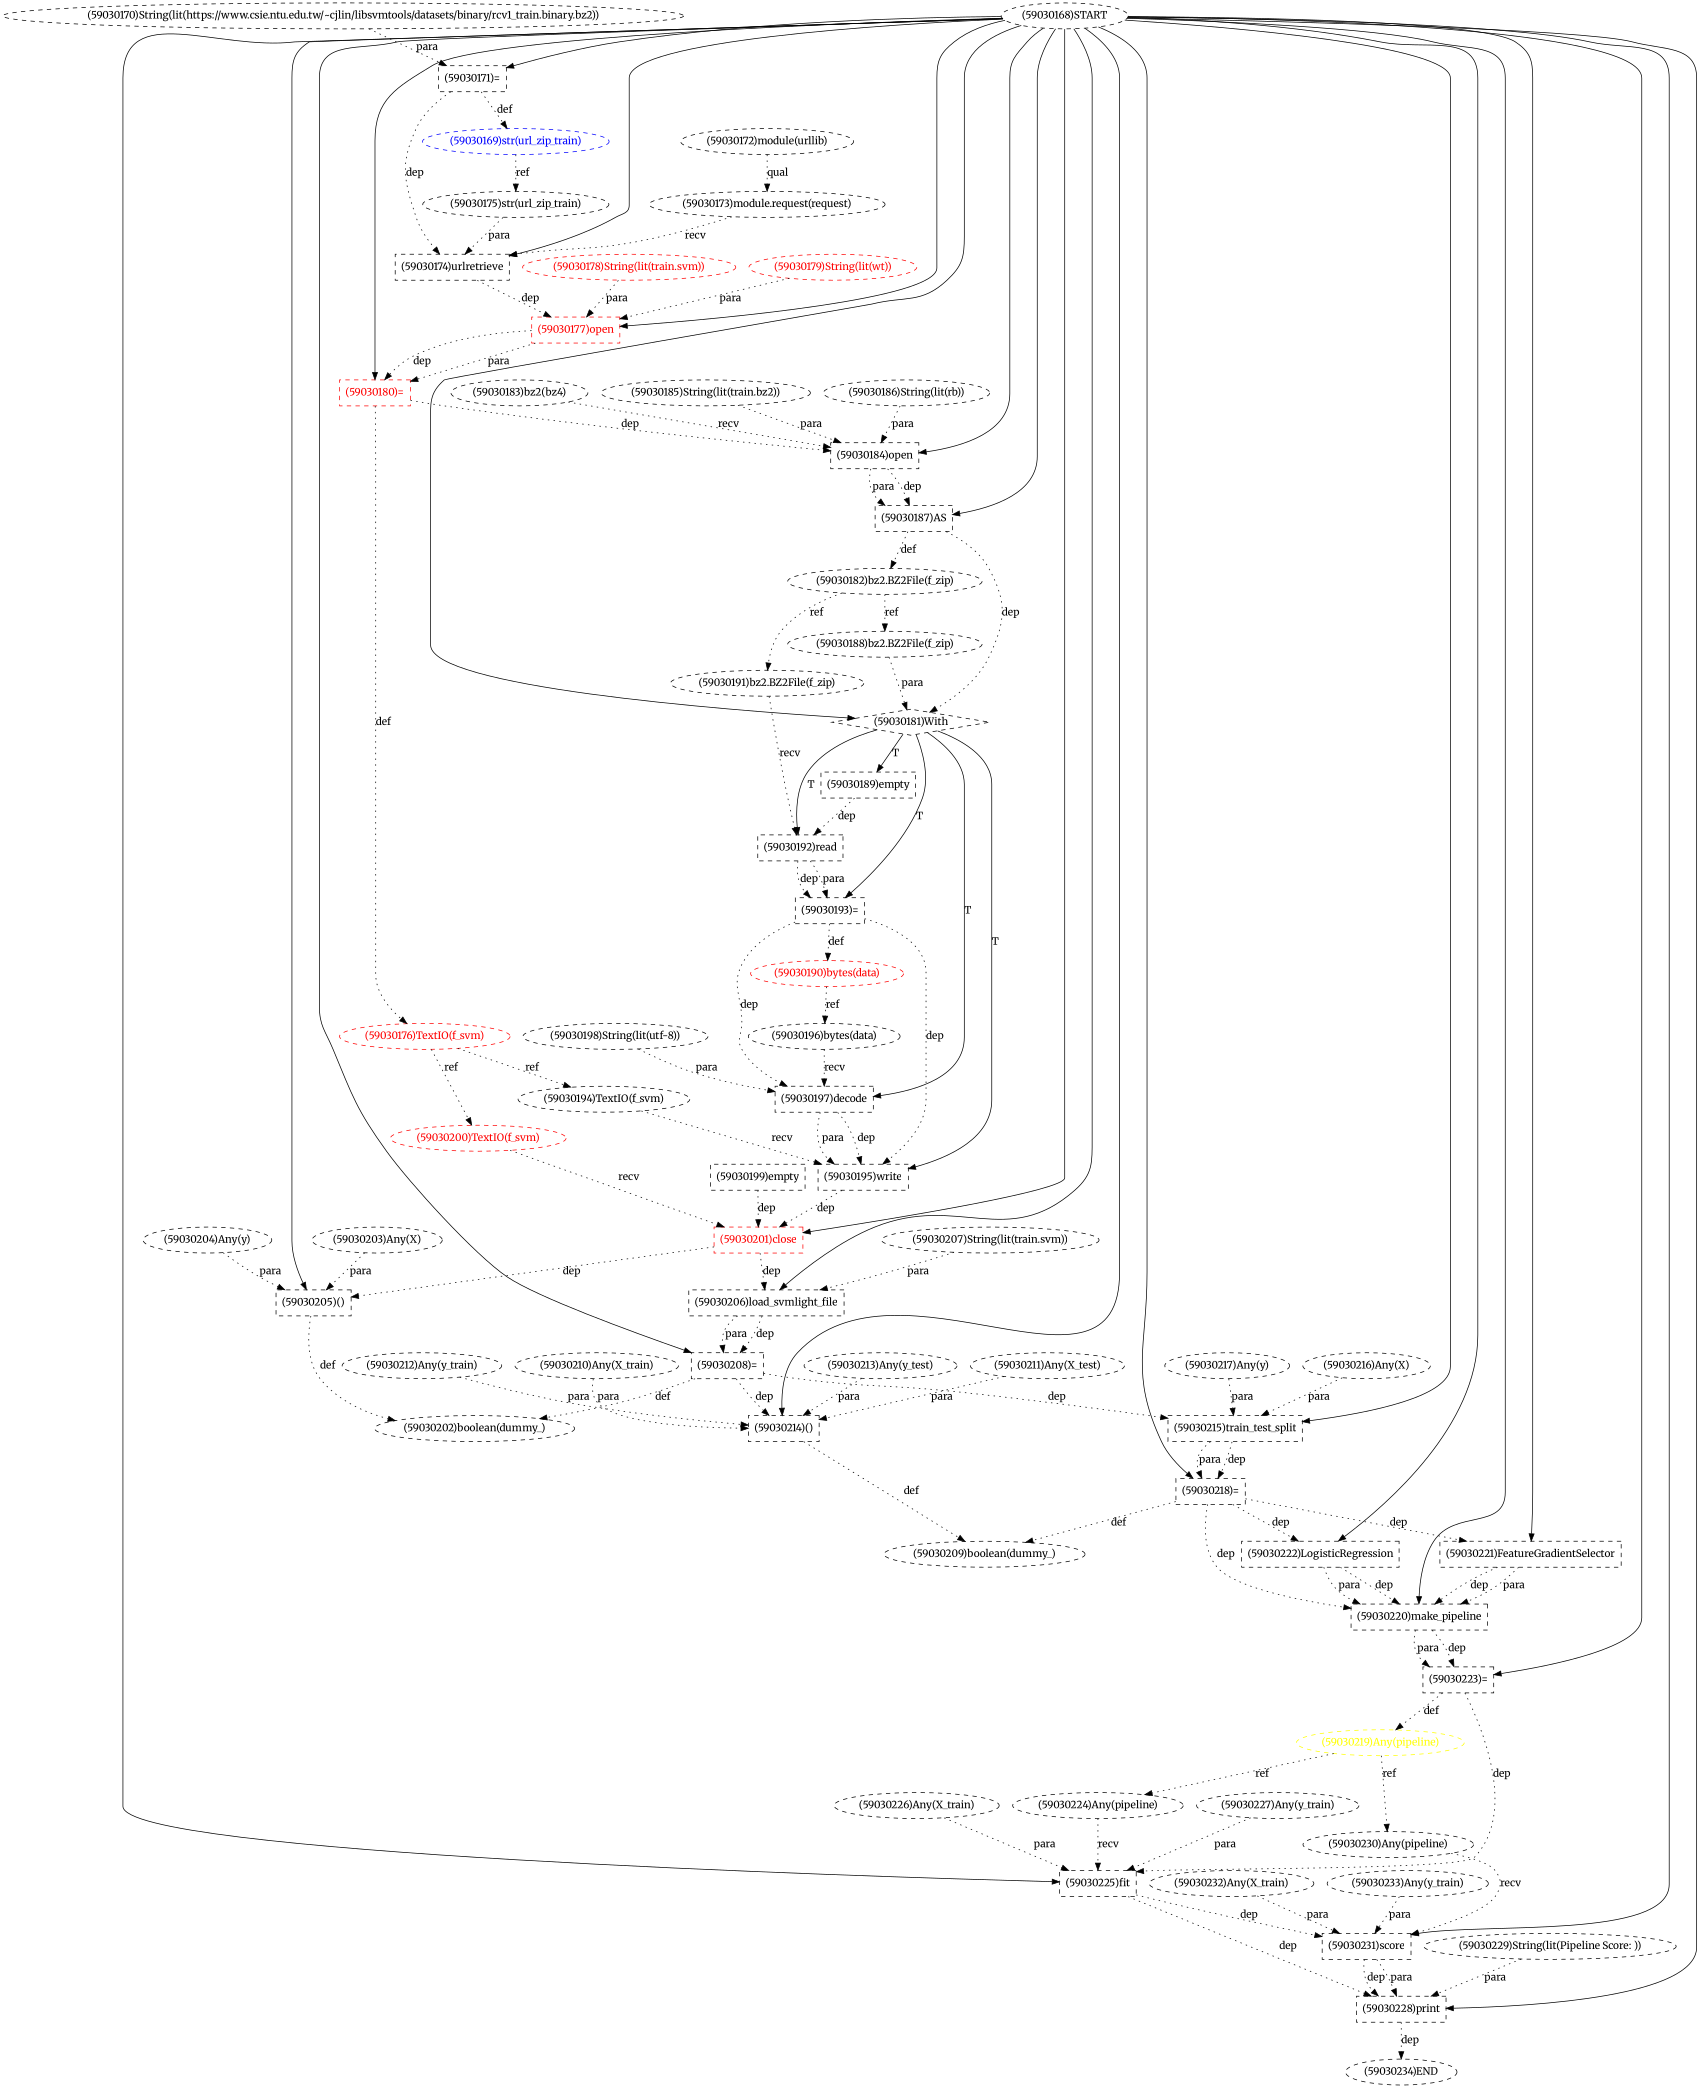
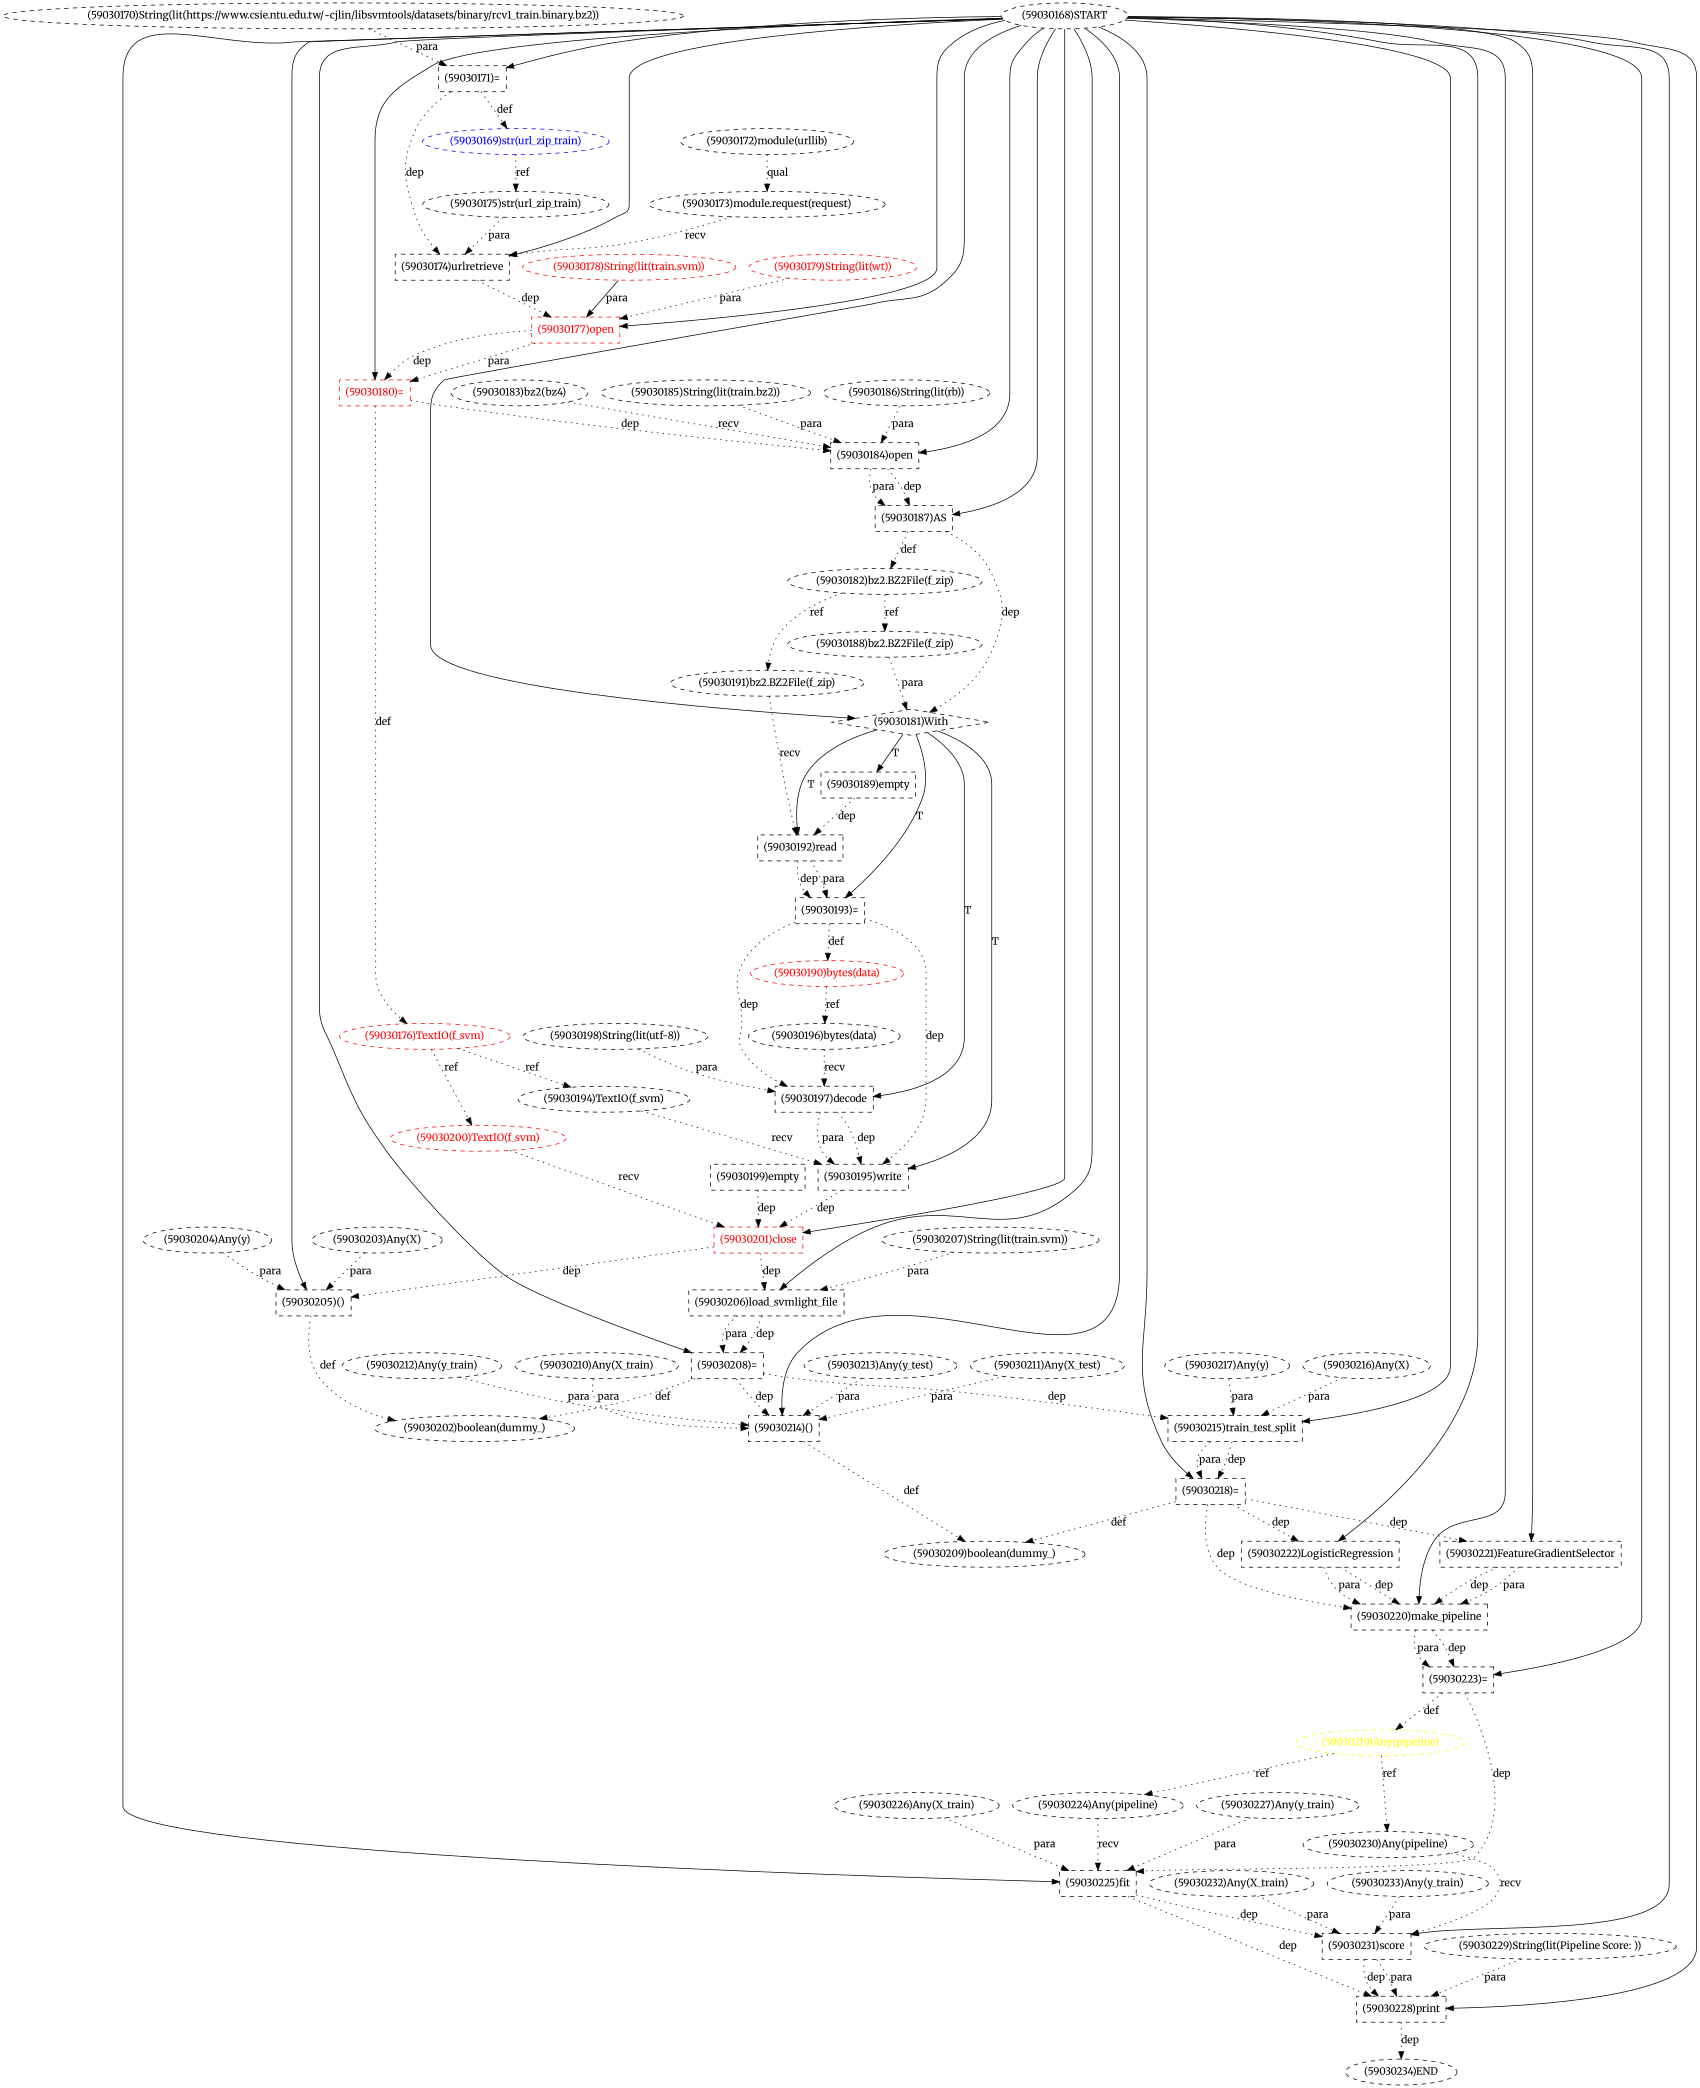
  digraph {
    fontname=Merriweather
    node [fontname=Merriweather shape=ellipse style=dashed]
    edge [fontname=Merriweather style=dotted]
    n1 [label="(59030181)With" shape=diamond]
    n2 [label="(59030193)=" shape=box]
    n3 [label="(59030189)empty" shape=box]
    n4 [label="(59030195)write" shape=box]
    n5 [label="(59030197)decode" shape=box]
    n6 [label="(59030192)read" shape=box]
    n7 [color=red fontcolor=red label="(59030190)bytes(data)"]
    n8 [color=red fontcolor=red label="(59030201)close" shape=box]
    n9 [label="(59030199)empty" shape=box]
    n10 [label="(59030186)String(lit(rb))"]
    n11 [label="(59030184)open" shape=box]
    n12 [label="(59030187)AS" shape=box]
    n13 [label="(59030194)TextIO(f_svm)"]
    n14 [color=blue fontcolor=blue label="(59030169)str(url_zip_train)"]
    n15 [label="(59030175)str(url_zip_train)"]
    n16 [label="(59030174)urlretrieve" shape=box]
    n17 [label="(59030209)boolean(dummy_)"]
    n18 [label="(59030223)=" shape=box]
    n19 [label="(59030225)fit" shape=box]
    n20 [color=yellow fontcolor=yellow label="(59030219)Any(pipeline)"]
    n21 [label="(59030228)print" shape=box]
    n22 [label="(59030231)score" shape=box]
    n23 [label="(59030224)Any(pipeline)"]
    n24 [label="(59030230)Any(pipeline)"]
    n25 [label="(59030196)bytes(data)"]
    n26 [label="(59030205)()" shape=box]
    n27 [label="(59030206)load_svmlight_file" shape=box]
    n28 [label="(59030202)boolean(dummy_)"]
    n29 [label="(59030208)=" shape=box]
    n30 [label="(59030207)String(lit(train.svm))"]
    n31 [label="(59030173)module.request(request)"]
    n32 [color=red fontcolor=red label="(59030177)open" shape=box]
    n33 [label="(59030215)train_test_split" shape=box]
    n34 [label="(59030214)()" shape=box]
    n35 [label="(59030218)=" shape=box]
    n36 [color=red fontcolor=red label="(59030178)String(lit(train.svm))"]
    n37 [color=red fontcolor=red label="(59030180)=" shape=box]
    n38 [color=red fontcolor=red label="(59030200)TextIO(f_svm)"]
    n39 [color=red fontcolor=red label="(59030176)TextIO(f_svm)"]
    n40 [label="(59030234)END" shape=""]
    n41 [label="(59030220)make_pipeline" shape=box]
    n42 [label="(59030221)FeatureGradientSelector" shape=box]
    n43 [label="(59030222)LogisticRegression" shape=box]
    n44 [label="(59030203)Any(X)"]
    n45 [label="(59030217)Any(y)"]
    n46 [label="(59030216)Any(X)"]
    n47 [label="(59030204)Any(y)"]
    n48 [color=black fontcolor=black label="(59030182)bz2.BZ2File(f_zip)"]
    n49 [label="(59030226)Any(X_train)"]
    n50 [label="(59030212)Any(y_train)"]
    n51 [label="(59030227)Any(y_train)"]
    n52 [label="(59030210)Any(X_train)"]
    n53 [label="(59030191)bz2.BZ2File(f_zip)"]
    n54 [label="(59030171)=" shape=box]
    n55 [label="(59030229)String(lit(Pipeline Score: ))"]
    n56 [color=red fontcolor=red label="(59030179)String(lit(wt))"]
    n57 [label="(59030168)START" shape=""]
    n58 [label="(59030188)bz2.BZ2File(f_zip)"]
    n59 [label="(59030232)Any(X_train)"]
    n60 [label="(59030170)String(lit(https://www.csie.ntu.edu.tw/~cjlin/libsvmtools/datasets/binary/rcv1_train.binary.bz2))"]
    n61 [label="(59030183)bz2(bz4)"]
    n62 [label="(59030213)Any(y_test)"]
    n63 [label="(59030185)String(lit(train.bz2))"]
    n64 [label="(59030211)Any(X_test)"]
    n65 [label="(59030172)module(urllib)"]
    n66 [label="(59030198)String(lit(utf-8))"]
    n67 [label="(59030233)Any(y_train)"]
    n1 -> n2 [label=T style=""]
    n1 -> n3 [label=T style=""]
    n1 -> n4 [label=T style=""]
    n1 -> n5 [label=T style=""]
    n1 -> n6 [label=T style=""]
    n2 -> n4 [label=dep]
    n2 -> n5 [label=dep]
    n2 -> n7 [label=def]
    n3 -> n6 [label=dep]
    n4 -> n8 [label=dep]
    n5 -> n4 [label=dep]
    n5 -> n4 [label=para]
    n6 -> n2 [label=dep]
    n6 -> n2 [label=para]
    n7 -> n25 [label=ref]
    n8 -> n26 [label=dep]
    n8 -> n27 [label=dep]
    n9 -> n8 [label=dep]
    n10 -> n11 [label=para]
    n11 -> n12 [label=dep]
    n11 -> n12 [label=para]
    n12 -> n1 [label=dep]
    n12 -> n48 [label=def]
    n13 -> n4 [label=recv]
    n14 -> n15 [label=ref]
    n15 -> n16 [label=para]
    n16 -> n32 [label=dep]
    n18 -> n19 [label=dep]
    n18 -> n20 [label=def]
    n19 -> n21 [label=dep]
    n19 -> n22 [label=dep]
    n20 -> n23 [label=ref]
    n20 -> n24 [label=ref]
    n21 -> n40 [label=dep]
    n22 -> n21 [label=dep]
    n22 -> n21 [label=para]
    n23 -> n19 [label=recv]
    n24 -> n22 [label=recv]
    n25 -> n5 [label=recv]
    n26 -> n28 [label=def]
    n27 -> n29 [label=dep]
    n27 -> n29 [label=para]
    n29 -> n28 [label=def]
    n29 -> n33 [label=dep]
    n29 -> n34 [label=dep]
    n30 -> n27 [label=para]
    n31 -> n16 [label=recv]
    n32 -> n37 [label=dep]
    n32 -> n37 [label=para]
    n33 -> n35 [label=dep]
    n33 -> n35 [label=para]
    n34 -> n17 [label=def]
    n35 -> n17 [label=def]
    n35 -> n41 [label=dep]
    n35 -> n42 [label=dep]
    n35 -> n43 [label=dep]
-   n36 -> n32 [label=para]
+   n36 -> n32 [label=para style=solid]
    n37 -> n11 [label=dep]
    n37 -> n39 [label=def]
    n38 -> n8 [label=recv]
    n39 -> n13 [label=ref]
    n39 -> n38 [label=ref]
    n41 -> n18 [label=dep]
    n41 -> n18 [label=para]
    n42 -> n41 [label=dep]
    n42 -> n41 [label=para]
    n43 -> n41 [label=dep]
    n43 -> n41 [label=para]
    n44 -> n26 [label=para]
    n45 -> n33 [label=para]
    n46 -> n33 [label=para]
    n47 -> n26 [label=para]
    n48 -> n53 [label=ref]
    n48 -> n58 [label=ref]
    n49 -> n19 [label=para]
    n50 -> n34 [label=para]
    n51 -> n19 [label=para]
    n52 -> n34 [label=para]
    n53 -> n6 [label=recv]
    n54 -> n14 [label=def]
    n54 -> n16 [label=dep]
    n55 -> n21 [label=para]
    n56 -> n32 [label=para]
    n57 -> n1 [style=solid]
    n57 -> n8 [style=solid]
    n57 -> n11 [style=solid]
    n57 -> n12 [style=solid]
    n57 -> n16 [style=solid]
    n57 -> n18 [style=solid]
    n57 -> n19 [style=solid]
    n57 -> n21 [style=solid]
    n57 -> n22 [style=solid]
    n57 -> n26 [style=solid]
    n57 -> n27 [style=solid]
    n57 -> n29 [style=solid]
    n57 -> n32 [style=solid]
    n57 -> n33 [style=solid]
    n57 -> n34 [style=solid]
    n57 -> n35 [style=solid]
    n57 -> n37 [style=solid]
    n57 -> n41 [style=solid]
    n57 -> n42 [style=solid]
    n57 -> n43 [style=solid]
    n57 -> n54 [style=solid]
    n58 -> n1 [label=para]
    n59 -> n22 [label=para]
    n60 -> n54 [label=para]
    n61 -> n11 [label=recv]
    n62 -> n34 [label=para]
    n63 -> n11 [label=para]
    n64 -> n34 [label=para]
    n65 -> n31 [label=qual]
    n66 -> n5 [label=para]
    n67 -> n22 [label=para]
  }
